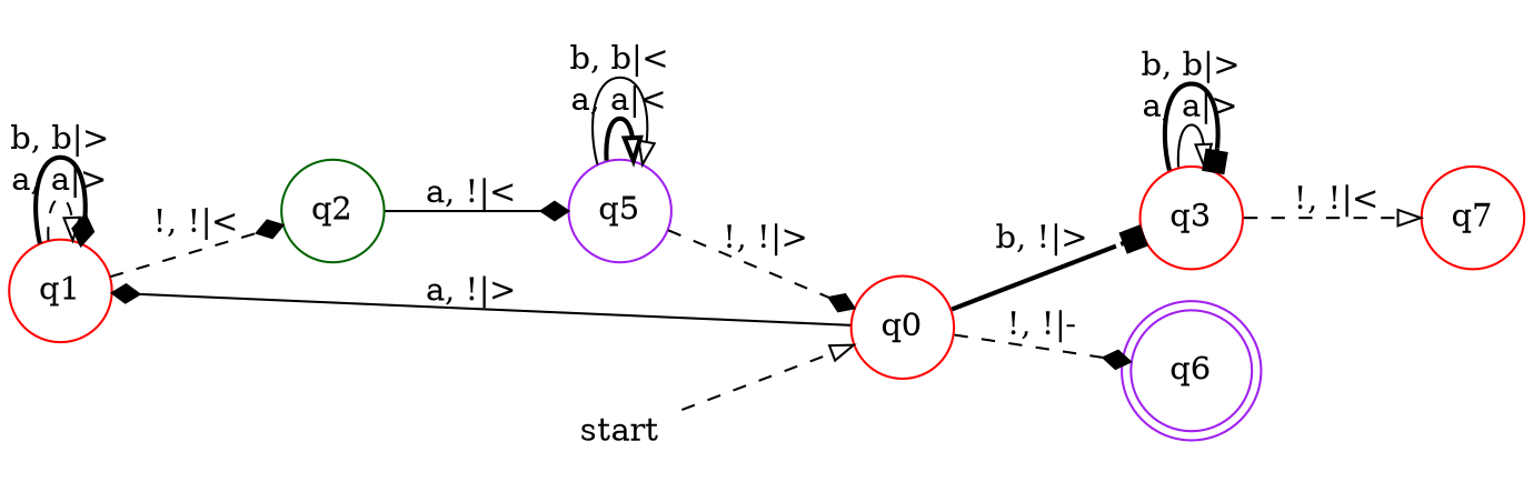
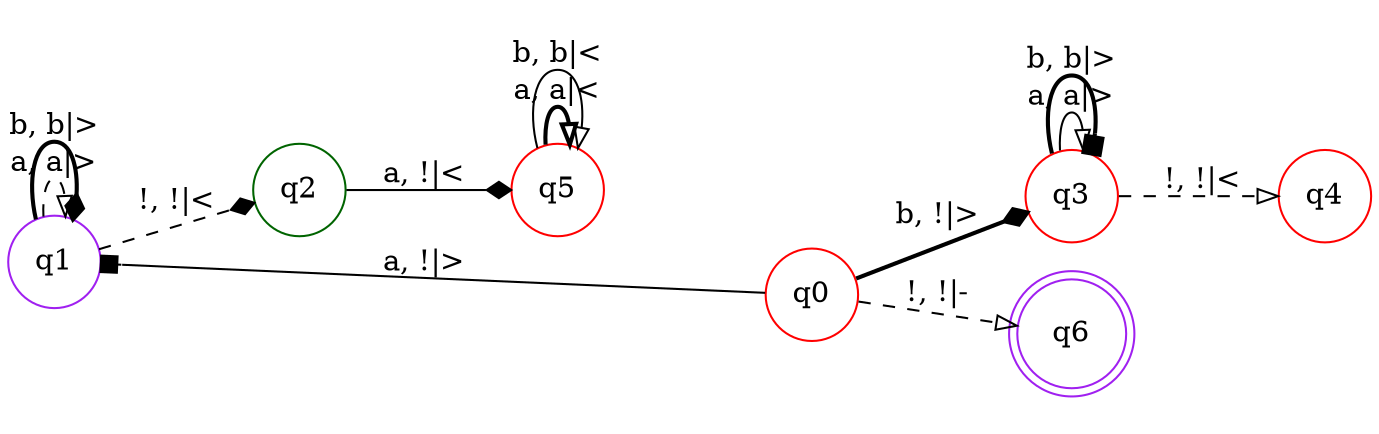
  digraph {
    rankdir=LR
    node [color=red shape=circle]
    edge [arrowhead=onormal style=dashed]
-   q1
+   q1 [color=purple]
    q0
    q3
    q6 [color=purple shape=doublecircle]
    q2 [color=darkgreen]
-   q4 [label=q7]
-   q5 [color=purple]
-   start [color=purple shape=plaintext]
+   q4
+   q5
    q1 -> q1 [label="a, a|>"]
    q1 -> q1 [arrowhead=diamond label="b, b|>" style=bold]
    q1 -> q2 [arrowhead=diamond label="!, !|<"]
-   q0 -> q1 [arrowhead=diamond label="a, !|>" style=solid]
-   q0 -> q3 [arrowhead=box label="b, !|>" style=bold]
-   q0 -> q6 [arrowhead=diamond label="!, !|-"]
+   q0 -> q1 [arrowhead=box label="a, !|>" style=solid]
+   q0 -> q3 [arrowhead=diamond label="b, !|>" style=bold]
+   q0 -> q6 [label="!, !|-"]
    q3 -> q3 [label="a, a|>" style=solid]
    q3 -> q3 [arrowhead=box label="b, b|>" style=bold]
    q3 -> q4 [label="!, !|<"]
    q2 -> q5 [arrowhead=diamond label="a, !|<" style=solid]
-   q5 -> q0 [arrowhead=diamond label="!, !|>"]
    q5 -> q5 [label="a, a|<" style=bold]
    q5 -> q5 [label="b, b|<" style=solid]
-   start -> q0
  }
